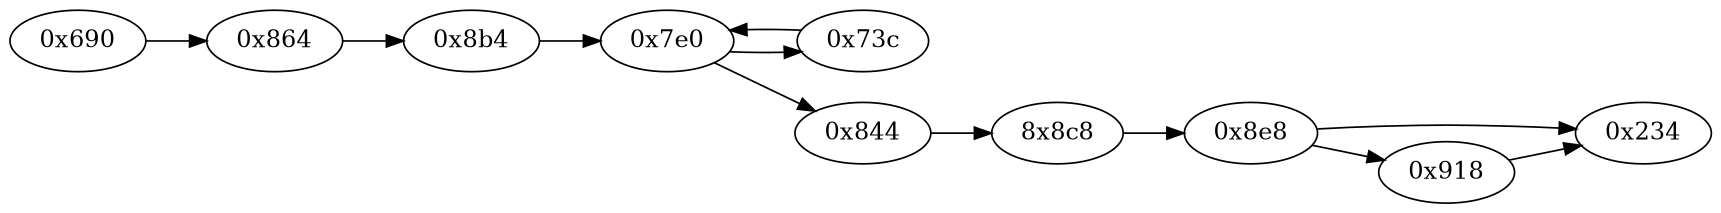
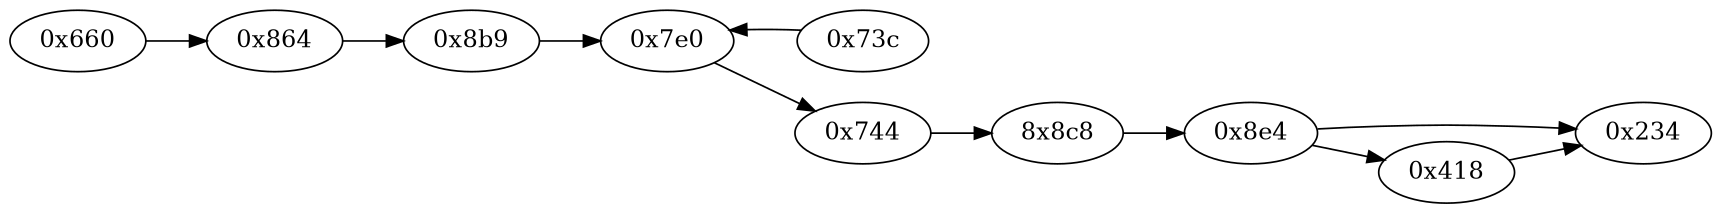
  strict digraph {
    rankdir=LR
    n1 [label="0x234" opcode="[u'ldr', u'ldr', u'ldr', u'ldr', u'sub', u'mov', u'sub', u'pop']"]
-   "0x918" [opcode="[u'mov', u'bl', u'mov', u'b']"]
-   "0x690" [opcode="[u'push', u'add', u'sub', u'ldr', u'ldr', u'ldr', u'str', u'ldr', u'str', u'bl', u'ldr', u'str', u'ldr', u'rsb', u'mvn', u'mul', u'mvn', u'mvn', u'ldr', u'orr', u'mov', u'cmn', u'mov', u'mov', u'ldr', u'strb', u'cmp', u'mov', u'eor', u'and', u'strb', u'orr', u'ldr', u'ldr', u'ldr', u'ldr', u'ldr', u'mov', u'mov', u'cmp', u'str', u'ldr', u'mov', u'ldr', u'ldr', u'str', u'b']"]
+   "0x918" [opcode="[u'mov', u'bl', u'mov', u'b']" label="0x418"]
+   "0x690" [opcode="[u'push', u'add', u'sub', u'ldr', u'ldr', u'ldr', u'str', u'ldr', u'str', u'bl', u'ldr', u'str', u'ldr', u'rsb', u'mvn', u'mul', u'mvn', u'mvn', u'ldr', u'orr', u'mov', u'cmn', u'mov', u'mov', u'ldr', u'strb', u'cmp', u'mov', u'eor', u'and', u'strb', u'orr', u'ldr', u'ldr', u'ldr', u'ldr', u'ldr', u'mov', u'mov', u'cmp', u'str', u'ldr', u'mov', u'ldr', u'ldr', u'str', u'b']" label="0x660"]
    "0x864" [opcode="[u'ldrb', u'ldrb', u'eor', u'tst', u'ldr', u'mov', u'cmp', u'mov', u'mov', u'cmp', u'mov', u'b']"]
-   "0x8b4" [opcode="[u'ldr', u'ldr', u'mov', u'mov', u'b']"]
+   "0x8b4" [opcode="[u'ldr', u'ldr', u'mov', u'mov', u'b']" label="0x8b9"]
    "0x7e0" [opcode="[u'str', u'str', u'str', u'ldr', u'ldr', u'ldr', u'ldr', u'cmp', u'mov', u'b']"]
    n7 [label="0x73c" opcode="[u'ldr', u'ldr', u'mul', u'ldr', u'bic', u'bic', u'orr', u'ldr', u'ldrb', u'bic', u'bic', u'orr', u'eor', u'ldr', u'add', u'ldr', u'ldr', u'add']"]
-   "0x844" [opcode="[u'b']"]
+   "0x844" [opcode="[u'b']" label="0x744"]
    n9 [label="8x8c8" opcode="[u'ldr', u'ldr', u'str', u'add', u'ldr', u'ldr', u'b']"]
-   "0x8e4" [opcode="[u'ldr', u'ldr', u'ldr', u'cmp', u'mov']" label="0x8e8"]
+   "0x8e4" [opcode="[u'ldr', u'ldr', u'ldr', u'cmp', u'mov']"]
    "0x918" -> n1
    "0x690" -> "0x864"
    "0x864" -> "0x8b4"
    "0x8b4" -> "0x7e0"
-   "0x7e0" -> n7
    "0x7e0" -> "0x844"
    n7 -> "0x7e0"
    "0x844" -> n9
    n9 -> "0x8e4"
    "0x8e4" -> n1
    "0x8e4" -> "0x918"
  }
